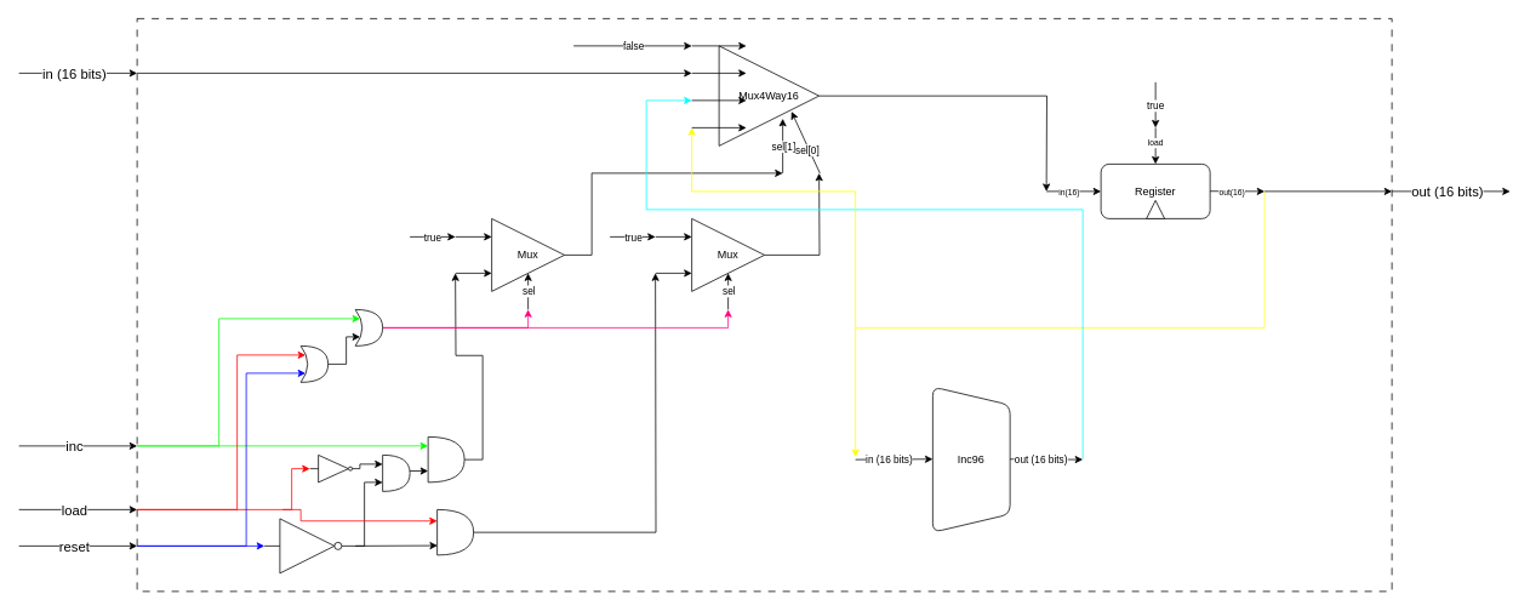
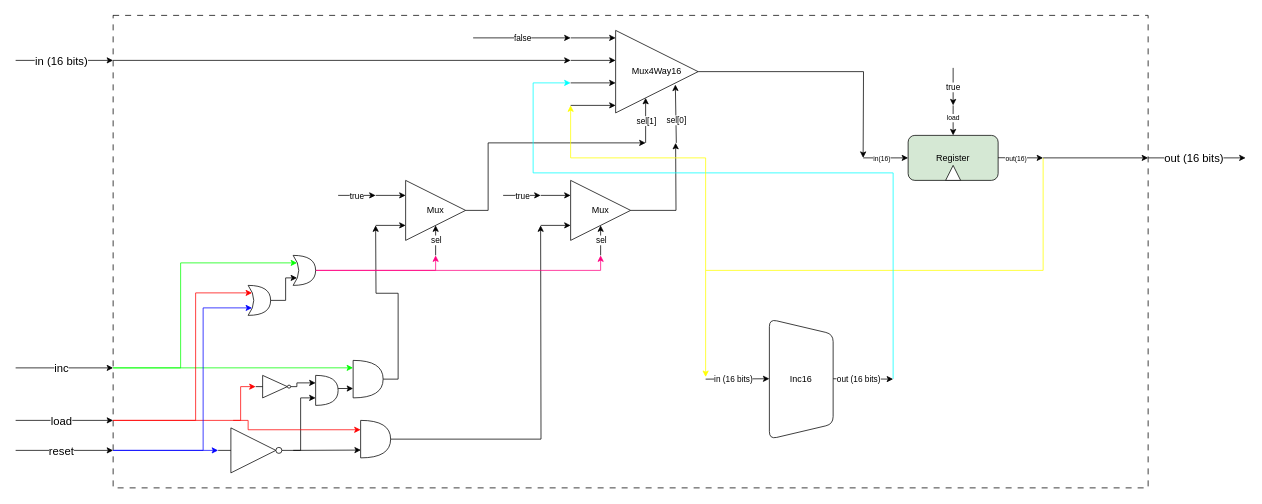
  <mxCell id="0" />
  <mxCell id="1" parent="0" />
  <mxCell id="2" value="" style="rounded=0;whiteSpace=wrap;html=1;fillColor=none;dashed=1;dashPattern=8 8;" vertex="1" parent="1"><mxGeometry x="150" y="20" width="1380" height="630" as="geometry" /></mxCell>
  <mxCell id="3" value="" style="group" parent="1" vertex="1" connectable="0"><mxGeometry x="1150" y="140" width="240" height="100" as="geometry" /></mxCell>
- <mxCell id="4" value="Register" style="rounded=1;whiteSpace=wrap;html=1;" parent="3" vertex="1"><mxGeometry x="60" y="40" width="120" height="60" as="geometry" /></mxCell>
+ <mxCell id="4" value="Register" style="rounded=1;whiteSpace=wrap;html=1;fillColor=#d5e8d4;" parent="3" vertex="1"><mxGeometry x="60" y="40" width="120" height="60" as="geometry" /></mxCell>
  <mxCell id="5" value="" style="endArrow=classic;html=1;rounded=0;entryX=0;entryY=0.5;entryDx=0;entryDy=0;" parent="3" target="4" edge="1"><mxGeometry width="50" height="50" relative="1" as="geometry"><mxPoint y="70" as="sourcePoint" /><mxPoint x="20" y="60" as="targetPoint" /></mxGeometry></mxCell>
  <mxCell id="6" value="in(16)" style="edgeLabel;html=1;align=center;verticalAlign=middle;resizable=0;points=[];fontSize=9;" parent="5" vertex="1" connectable="0"><mxGeometry x="-0.197" y="-1" relative="1" as="geometry"><mxPoint as="offset" /></mxGeometry></mxCell>
  <mxCell id="7" value="" style="endArrow=classic;html=1;rounded=0;" parent="3" edge="1"><mxGeometry width="50" height="50" relative="1" as="geometry"><mxPoint x="180" y="69.8" as="sourcePoint" /><mxPoint x="240" y="70" as="targetPoint" /></mxGeometry></mxCell>
  <mxCell id="8" value="out(16)" style="edgeLabel;html=1;align=center;verticalAlign=middle;resizable=0;points=[];fontSize=9;" parent="7" vertex="1" connectable="0"><mxGeometry x="-0.197" y="-1" relative="1" as="geometry"><mxPoint as="offset" /></mxGeometry></mxCell>
  <mxCell id="9" value="" style="triangle;whiteSpace=wrap;html=1;direction=north;" parent="3" vertex="1"><mxGeometry x="110" y="80" width="20" height="20" as="geometry" /></mxCell>
  <mxCell id="10" value="" style="endArrow=classic;html=1;rounded=0;entryX=0;entryY=0.5;entryDx=0;entryDy=0;" parent="3" edge="1"><mxGeometry width="50" height="50" relative="1" as="geometry"><mxPoint x="120" as="sourcePoint" /><mxPoint x="120" y="40" as="targetPoint" /></mxGeometry></mxCell>
  <mxCell id="11" value="load" style="edgeLabel;html=1;align=center;verticalAlign=middle;resizable=0;points=[];fontSize=9;" parent="10" vertex="1" connectable="0"><mxGeometry x="-0.197" y="-1" relative="1" as="geometry"><mxPoint as="offset" /></mxGeometry></mxCell>
  <mxCell id="12" value="" style="group" parent="1" vertex="1" connectable="0"><mxGeometry x="940" y="425" width="250" height="160" as="geometry" /></mxCell>
- <mxCell id="13" value="Inc96" style="shape=trapezoid;perimeter=trapezoidPerimeter;whiteSpace=wrap;html=1;fixedSize=1;direction=south;rounded=1;" parent="12" vertex="1"><mxGeometry x="85" width="85" height="160" as="geometry" /></mxCell>
+ <mxCell id="13" value="Inc16" style="shape=trapezoid;perimeter=trapezoidPerimeter;whiteSpace=wrap;html=1;fixedSize=1;direction=south;rounded=1;" parent="12" vertex="1"><mxGeometry x="85" width="85" height="160" as="geometry" /></mxCell>
  <mxCell id="14" value="" style="endArrow=classic;html=1;rounded=0;" parent="12" edge="1"><mxGeometry width="50" height="50" relative="1" as="geometry"><mxPoint y="80" as="sourcePoint" /><mxPoint x="85" y="79.5" as="targetPoint" /></mxGeometry></mxCell>
  <mxCell id="15" value="in (16 bits)" style="edgeLabel;html=1;align=center;verticalAlign=middle;resizable=0;points=[];" parent="14" vertex="1" connectable="0"><mxGeometry x="-0.139" relative="1" as="geometry"><mxPoint as="offset" /></mxGeometry></mxCell>
  <mxCell id="16" value="" style="endArrow=classic;html=1;rounded=0;" parent="12" edge="1"><mxGeometry width="50" height="50" relative="1" as="geometry"><mxPoint x="170" y="79.5" as="sourcePoint" /><mxPoint x="250" y="80" as="targetPoint" /></mxGeometry></mxCell>
  <mxCell id="17" value="out (16 bits)" style="edgeLabel;html=1;align=center;verticalAlign=middle;resizable=0;points=[];" parent="16" vertex="1" connectable="0"><mxGeometry x="-0.139" relative="1" as="geometry"><mxPoint as="offset" /></mxGeometry></mxCell>
  <mxCell id="18" value="" style="endArrow=classic;html=1;rounded=0;" parent="1" edge="1"><mxGeometry width="50" height="50" relative="1" as="geometry"><mxPoint x="20" y="80" as="sourcePoint" /><mxPoint x="150" y="80" as="targetPoint" /></mxGeometry></mxCell>
  <mxCell id="19" value="&lt;font style=&quot;font-size: 15px;&quot;&gt;in (16 bits)&lt;/font&gt;" style="edgeLabel;html=1;align=center;verticalAlign=middle;resizable=0;points=[];" parent="18" vertex="1" connectable="0"><mxGeometry x="0.021" y="1" relative="1" as="geometry"><mxPoint x="-6" as="offset" /></mxGeometry></mxCell>
  <mxCell id="20" value="" style="endArrow=classic;html=1;rounded=0;" parent="1" edge="1"><mxGeometry width="50" height="50" relative="1" as="geometry"><mxPoint x="1530" y="210" as="sourcePoint" /><mxPoint x="1660" y="210" as="targetPoint" /></mxGeometry></mxCell>
  <mxCell id="21" value="&lt;font style=&quot;font-size: 15px;&quot;&gt;out (16 bits)&lt;/font&gt;" style="edgeLabel;html=1;align=center;verticalAlign=middle;resizable=0;points=[];" parent="20" vertex="1" connectable="0"><mxGeometry x="0.021" y="1" relative="1" as="geometry"><mxPoint x="-6" as="offset" /></mxGeometry></mxCell>
  <mxCell id="22" value="" style="endArrow=classic;html=1;rounded=0;" parent="1" edge="1"><mxGeometry width="50" height="50" relative="1" as="geometry"><mxPoint x="20" y="490" as="sourcePoint" /><mxPoint x="150" y="490" as="targetPoint" /></mxGeometry></mxCell>
  <mxCell id="23" value="&lt;font style=&quot;font-size: 15px;&quot;&gt;inc&lt;/font&gt;" style="edgeLabel;html=1;align=center;verticalAlign=middle;resizable=0;points=[];" parent="22" vertex="1" connectable="0"><mxGeometry x="0.021" y="1" relative="1" as="geometry"><mxPoint x="-6" as="offset" /></mxGeometry></mxCell>
  <mxCell id="24" value="" style="endArrow=classic;html=1;rounded=0;" parent="1" edge="1"><mxGeometry width="50" height="50" relative="1" as="geometry"><mxPoint x="20" y="600" as="sourcePoint" /><mxPoint x="150" y="600" as="targetPoint" /></mxGeometry></mxCell>
  <mxCell id="25" value="&lt;font style=&quot;font-size: 15px;&quot;&gt;reset&lt;/font&gt;" style="edgeLabel;html=1;align=center;verticalAlign=middle;resizable=0;points=[];" parent="24" vertex="1" connectable="0"><mxGeometry x="0.021" y="1" relative="1" as="geometry"><mxPoint x="-6" as="offset" /></mxGeometry></mxCell>
  <mxCell id="26" value="" style="endArrow=classic;html=1;rounded=0;" parent="1" edge="1"><mxGeometry width="50" height="50" relative="1" as="geometry"><mxPoint x="20" y="560" as="sourcePoint" /><mxPoint x="150" y="560" as="targetPoint" /></mxGeometry></mxCell>
  <mxCell id="27" value="&lt;font style=&quot;font-size: 15px;&quot;&gt;load&lt;/font&gt;" style="edgeLabel;html=1;align=center;verticalAlign=middle;resizable=0;points=[];" parent="26" vertex="1" connectable="0"><mxGeometry x="0.021" y="1" relative="1" as="geometry"><mxPoint x="-6" as="offset" /></mxGeometry></mxCell>
  <mxCell id="28" value="" style="group" parent="1" vertex="1" connectable="0"><mxGeometry x="760" y="40" width="170" height="150" as="geometry" /></mxCell>
  <mxCell id="29" style="edgeStyle=orthogonalEdgeStyle;rounded=0;orthogonalLoop=1;jettySize=auto;html=1;" edge="1" parent="28" source="30"><mxGeometry relative="1" as="geometry"><mxPoint x="390" y="170" as="targetPoint" /></mxGeometry></mxCell>
- <mxCell id="30" value="Mux4Way16" style="triangle;whiteSpace=wrap;html=1;container=0;" parent="28" vertex="1"><mxGeometry x="30" y="10" width="110" height="110" as="geometry" /></mxCell>
+ <mxCell id="30" value="Mux4Way16" style="triangle;whiteSpace=wrap;html=1;container=0;" parent="28" vertex="1"><mxGeometry x="60" width="110" height="110" as="geometry" /></mxCell>
  <mxCell id="31" value="" style="endArrow=classic;html=1;rounded=0;entryX=0;entryY=0.25;entryDx=0;entryDy=0;" parent="28" edge="1"><mxGeometry width="50" height="50" relative="1" as="geometry"><mxPoint y="10" as="sourcePoint" /><mxPoint x="60" y="10" as="targetPoint" /></mxGeometry></mxCell>
  <mxCell id="32" value="" style="endArrow=classic;html=1;rounded=0;entryX=0;entryY=0.25;entryDx=0;entryDy=0;" parent="28" edge="1"><mxGeometry width="50" height="50" relative="1" as="geometry"><mxPoint y="40" as="sourcePoint" /><mxPoint x="60" y="40" as="targetPoint" /></mxGeometry></mxCell>
  <mxCell id="33" value="" style="endArrow=classic;html=1;rounded=0;entryX=0;entryY=0.25;entryDx=0;entryDy=0;" parent="28" edge="1"><mxGeometry width="50" height="50" relative="1" as="geometry"><mxPoint y="70" as="sourcePoint" /><mxPoint x="60" y="70" as="targetPoint" /></mxGeometry></mxCell>
  <mxCell id="34" value="" style="endArrow=classic;html=1;rounded=0;entryX=0;entryY=0.25;entryDx=0;entryDy=0;" parent="28" edge="1"><mxGeometry width="50" height="50" relative="1" as="geometry"><mxPoint y="100" as="sourcePoint" /><mxPoint x="60" y="100" as="targetPoint" /></mxGeometry></mxCell>
  <mxCell id="35" value="" style="endArrow=classic;html=1;rounded=0;" parent="28" edge="1"><mxGeometry width="50" height="50" relative="1" as="geometry"><mxPoint x="100" y="150" as="sourcePoint" /><mxPoint x="100" y="90" as="targetPoint" /></mxGeometry></mxCell>
  <mxCell id="36" value="sel[1]" style="edgeLabel;html=1;align=center;verticalAlign=middle;resizable=0;points=[];container=0;" parent="35" vertex="1" connectable="0"><mxGeometry x="0.053" relative="1" as="geometry"><mxPoint y="2" as="offset" /></mxGeometry></mxCell>
  <mxCell id="37" value="" style="endArrow=classic;html=1;rounded=0;entryX=0.724;entryY=0.657;entryDx=0;entryDy=0;entryPerimeter=0;" parent="28" target="30" edge="1"><mxGeometry width="50" height="50" relative="1" as="geometry"><mxPoint x="140.92" y="150" as="sourcePoint" /><mxPoint x="140.0" y="79.86" as="targetPoint" /></mxGeometry></mxCell>
  <mxCell id="38" value="sel[0]" style="edgeLabel;html=1;align=center;verticalAlign=middle;resizable=0;points=[];container=0;" parent="37" vertex="1" connectable="0"><mxGeometry x="-0.052" y="-1" relative="1" as="geometry"><mxPoint x="-1" y="7" as="offset" /></mxGeometry></mxCell>
  <mxCell id="39" value="" style="endArrow=classic;html=1;rounded=0;" parent="1" edge="1"><mxGeometry width="50" height="50" relative="1" as="geometry"><mxPoint x="150" y="80" as="sourcePoint" /><mxPoint x="760" y="80" as="targetPoint" /></mxGeometry></mxCell>
  <mxCell id="40" value="" style="endArrow=classic;html=1;rounded=0;" parent="1" edge="1"><mxGeometry width="50" height="50" relative="1" as="geometry"><mxPoint x="630" y="50" as="sourcePoint" /><mxPoint x="760" y="50" as="targetPoint" /></mxGeometry></mxCell>
  <mxCell id="41" value="false" style="edgeLabel;html=1;align=center;verticalAlign=middle;resizable=0;points=[];" vertex="1" connectable="0" parent="40"><mxGeometry x="-0.002" relative="1" as="geometry"><mxPoint as="offset" /></mxGeometry></mxCell>
  <mxCell id="42" value="" style="endArrow=classic;html=1;rounded=0;entryX=0;entryY=0.5;entryDx=0;entryDy=0;entryPerimeter=0;strokeColor=#0000FF;" edge="1" parent="1" target="43"><mxGeometry width="50" height="50" relative="1" as="geometry"><mxPoint x="150" y="600" as="sourcePoint" /><mxPoint x="400" y="600" as="targetPoint" /></mxGeometry></mxCell>
  <mxCell id="43" value="" style="verticalLabelPosition=bottom;shadow=0;dashed=0;align=center;html=1;verticalAlign=top;shape=mxgraph.electrical.logic_gates.inverter_2" vertex="1" parent="1"><mxGeometry x="290" y="570" width="100" height="60" as="geometry" /></mxCell>
  <mxCell id="44" style="edgeStyle=orthogonalEdgeStyle;rounded=0;orthogonalLoop=1;jettySize=auto;html=1;" edge="1" parent="1" source="45"><mxGeometry relative="1" as="geometry"><mxPoint x="720" y="300" as="targetPoint" /></mxGeometry></mxCell>
  <mxCell id="45" value="" style="shape=or;whiteSpace=wrap;html=1;" vertex="1" parent="1"><mxGeometry x="480" y="560" width="40" height="50" as="geometry" /></mxCell>
  <mxCell id="46" value="" style="endArrow=classic;html=1;rounded=0;exitX=1;exitY=0.5;exitDx=0;exitDy=0;exitPerimeter=0;entryX=0.008;entryY=0.792;entryDx=0;entryDy=0;entryPerimeter=0;" edge="1" parent="1" source="43" target="45"><mxGeometry width="50" height="50" relative="1" as="geometry"><mxPoint x="430" y="550" as="sourcePoint" /><mxPoint x="480" y="500" as="targetPoint" /></mxGeometry></mxCell>
  <mxCell id="47" value="" style="endArrow=classic;html=1;rounded=0;exitX=1;exitY=0.5;exitDx=0;exitDy=0;exitPerimeter=0;entryX=0;entryY=0.75;entryDx=0;entryDy=0;entryPerimeter=0;edgeStyle=orthogonalEdgeStyle;" edge="1" parent="1" source="43" target="88"><mxGeometry width="50" height="50" relative="1" as="geometry"><mxPoint x="370" y="579.5" as="sourcePoint" /><mxPoint x="425.25" y="530" as="targetPoint" /><Array as="points"><mxPoint x="400" y="600" /><mxPoint x="400" y="530" /></Array></mxGeometry></mxCell>
  <mxCell id="48" style="edgeStyle=orthogonalEdgeStyle;rounded=0;orthogonalLoop=1;jettySize=auto;html=1;exitX=1;exitY=0.5;exitDx=0;exitDy=0;exitPerimeter=0;" edge="1" parent="1" source="49"><mxGeometry relative="1" as="geometry"><mxPoint x="500" y="300" as="targetPoint" /></mxGeometry></mxCell>
  <mxCell id="49" value="" style="shape=or;whiteSpace=wrap;html=1;" vertex="1" parent="1"><mxGeometry x="470" y="480" width="40" height="50" as="geometry" /></mxCell>
  <mxCell id="50" value="" style="endArrow=classic;html=1;rounded=0;entryX=-0.002;entryY=0.199;entryDx=0;entryDy=0;entryPerimeter=0;strokeColor=#00FF00;" edge="1" parent="1" target="49"><mxGeometry width="50" height="50" relative="1" as="geometry"><mxPoint x="150" y="490" as="sourcePoint" /><mxPoint x="280" y="490" as="targetPoint" /></mxGeometry></mxCell>
  <mxCell id="51" value="" style="endArrow=classic;html=1;rounded=0;entryX=0;entryY=0.25;entryDx=0;entryDy=0;entryPerimeter=0;edgeStyle=orthogonalEdgeStyle;strokeColor=#FF0000;" edge="1" parent="1" target="45"><mxGeometry width="50" height="50" relative="1" as="geometry"><mxPoint x="150" y="561" as="sourcePoint" /><mxPoint x="420" y="560" as="targetPoint" /><Array as="points"><mxPoint x="150" y="560" /><mxPoint x="330" y="560" /><mxPoint x="330" y="573" /></Array></mxGeometry></mxCell>
  <mxCell id="52" value="" style="group" vertex="1" connectable="0" parent="1"><mxGeometry x="720" y="240" width="120" height="100" as="geometry" /></mxCell>
  <mxCell id="53" style="edgeStyle=orthogonalEdgeStyle;rounded=0;orthogonalLoop=1;jettySize=auto;html=1;" edge="1" parent="52" source="54"><mxGeometry relative="1" as="geometry"><mxPoint x="180" y="-50" as="targetPoint" /></mxGeometry></mxCell>
  <mxCell id="54" value="Mux" style="triangle;whiteSpace=wrap;html=1;" vertex="1" parent="52"><mxGeometry x="40" width="80" height="80" as="geometry" /></mxCell>
  <mxCell id="55" value="" style="endArrow=classic;html=1;rounded=0;entryX=0.5;entryY=1;entryDx=0;entryDy=0;" edge="1" parent="52" target="54"><mxGeometry width="50" height="50" relative="1" as="geometry"><mxPoint x="80" y="100" as="sourcePoint" /><mxPoint x="130" y="90" as="targetPoint" /></mxGeometry></mxCell>
  <mxCell id="56" value="sel" style="edgeLabel;html=1;align=center;verticalAlign=middle;resizable=0;points=[];" vertex="1" connectable="0" parent="55"><mxGeometry x="0.026" relative="1" as="geometry"><mxPoint as="offset" /></mxGeometry></mxCell>
  <mxCell id="57" value="" style="endArrow=classic;html=1;rounded=0;entryX=0;entryY=0.25;entryDx=0;entryDy=0;" edge="1" parent="52" target="54"><mxGeometry width="50" height="50" relative="1" as="geometry"><mxPoint y="20" as="sourcePoint" /><mxPoint x="80" y="60" as="targetPoint" /></mxGeometry></mxCell>
  <mxCell id="58" value="" style="endArrow=classic;html=1;rounded=0;entryX=0;entryY=0.25;entryDx=0;entryDy=0;" edge="1" parent="52"><mxGeometry width="50" height="50" relative="1" as="geometry"><mxPoint y="60" as="sourcePoint" /><mxPoint x="40" y="60" as="targetPoint" /></mxGeometry></mxCell>
  <mxCell id="59" value="" style="group" vertex="1" connectable="0" parent="1"><mxGeometry x="500" y="240" width="120" height="100" as="geometry" /></mxCell>
  <mxCell id="60" value="Mux" style="triangle;whiteSpace=wrap;html=1;" vertex="1" parent="59"><mxGeometry x="40" width="80" height="80" as="geometry" /></mxCell>
  <mxCell id="61" value="" style="endArrow=classic;html=1;rounded=0;entryX=0.5;entryY=1;entryDx=0;entryDy=0;" edge="1" parent="59" target="60"><mxGeometry width="50" height="50" relative="1" as="geometry"><mxPoint x="80" y="100" as="sourcePoint" /><mxPoint x="130" y="90" as="targetPoint" /></mxGeometry></mxCell>
  <mxCell id="62" value="sel" style="edgeLabel;html=1;align=center;verticalAlign=middle;resizable=0;points=[];" vertex="1" connectable="0" parent="61"><mxGeometry x="0.026" relative="1" as="geometry"><mxPoint as="offset" /></mxGeometry></mxCell>
  <mxCell id="63" value="" style="endArrow=classic;html=1;rounded=0;entryX=0;entryY=0.25;entryDx=0;entryDy=0;" edge="1" parent="59" target="60"><mxGeometry width="50" height="50" relative="1" as="geometry"><mxPoint y="20" as="sourcePoint" /><mxPoint x="80" y="60" as="targetPoint" /></mxGeometry></mxCell>
  <mxCell id="64" value="" style="endArrow=classic;html=1;rounded=0;entryX=0;entryY=0.25;entryDx=0;entryDy=0;" edge="1" parent="59"><mxGeometry width="50" height="50" relative="1" as="geometry"><mxPoint y="60" as="sourcePoint" /><mxPoint x="40" y="60" as="targetPoint" /></mxGeometry></mxCell>
  <mxCell id="65" style="edgeStyle=orthogonalEdgeStyle;rounded=0;orthogonalLoop=1;jettySize=auto;html=1;strokeColor=#FF0080;" edge="1" parent="1" source="67"><mxGeometry relative="1" as="geometry"><mxPoint x="580" y="340" as="targetPoint" /><Array as="points"><mxPoint x="580" y="360" /></Array></mxGeometry></mxCell>
  <mxCell id="66" style="edgeStyle=orthogonalEdgeStyle;rounded=0;orthogonalLoop=1;jettySize=auto;html=1;strokeColor=#FF0080;" edge="1" parent="1" source="67"><mxGeometry relative="1" as="geometry"><mxPoint x="800" y="340" as="targetPoint" /><Array as="points"><mxPoint x="800" y="360" /></Array></mxGeometry></mxCell>
  <mxCell id="67" value="" style="shape=xor;whiteSpace=wrap;html=1;" vertex="1" parent="1"><mxGeometry x="390" y="340" width="30" height="40" as="geometry" /></mxCell>
  <mxCell id="68" value="" style="shape=xor;whiteSpace=wrap;html=1;" vertex="1" parent="1"><mxGeometry x="330" y="380" width="30" height="40" as="geometry" /></mxCell>
  <mxCell id="69" value="" style="endArrow=classic;html=1;rounded=0;entryX=0.175;entryY=0.75;entryDx=0;entryDy=0;entryPerimeter=0;edgeStyle=orthogonalEdgeStyle;strokeColor=#0000FF;" edge="1" parent="1" target="68"><mxGeometry width="50" height="50" relative="1" as="geometry"><mxPoint x="150" y="600" as="sourcePoint" /><mxPoint x="280" y="599.58" as="targetPoint" /><Array as="points"><mxPoint x="270" y="600" /><mxPoint x="270" y="410" /></Array></mxGeometry></mxCell>
  <mxCell id="70" value="" style="endArrow=classic;html=1;rounded=0;entryX=0.175;entryY=0.25;entryDx=0;entryDy=0;entryPerimeter=0;edgeStyle=orthogonalEdgeStyle;strokeColor=#FF0000;" edge="1" parent="1" target="68"><mxGeometry width="50" height="50" relative="1" as="geometry"><mxPoint x="150" y="560" as="sourcePoint" /><mxPoint x="315" y="370.42" as="targetPoint" /><Array as="points"><mxPoint x="260" y="560" /><mxPoint x="260" y="390" /></Array></mxGeometry></mxCell>
  <mxCell id="71" style="edgeStyle=orthogonalEdgeStyle;rounded=0;orthogonalLoop=1;jettySize=auto;html=1;entryX=0.175;entryY=0.75;entryDx=0;entryDy=0;entryPerimeter=0;" edge="1" parent="1" source="68" target="67"><mxGeometry relative="1" as="geometry" /></mxCell>
  <mxCell id="72" value="" style="endArrow=classic;html=1;rounded=0;entryX=0.175;entryY=0.25;entryDx=0;entryDy=0;entryPerimeter=0;edgeStyle=orthogonalEdgeStyle;strokeColor=#00FF00;" edge="1" parent="1" target="67"><mxGeometry width="50" height="50" relative="1" as="geometry"><mxPoint x="150" y="490" as="sourcePoint" /><mxPoint x="330" y="320" as="targetPoint" /><Array as="points"><mxPoint x="240" y="490" /><mxPoint x="240" y="350" /></Array></mxGeometry></mxCell>
  <mxCell id="73" value="" style="endArrow=classic;html=1;rounded=0;" edge="1" parent="1"><mxGeometry width="50" height="50" relative="1" as="geometry"><mxPoint x="450" y="260" as="sourcePoint" /><mxPoint x="500" y="260" as="targetPoint" /></mxGeometry></mxCell>
  <mxCell id="74" value="true" style="edgeLabel;html=1;align=center;verticalAlign=middle;resizable=0;points=[];" vertex="1" connectable="0" parent="73"><mxGeometry x="-0.05" relative="1" as="geometry"><mxPoint as="offset" /></mxGeometry></mxCell>
  <mxCell id="75" value="" style="endArrow=classic;html=1;rounded=0;" edge="1" parent="1"><mxGeometry width="50" height="50" relative="1" as="geometry"><mxPoint x="670" y="260" as="sourcePoint" /><mxPoint x="720" y="260" as="targetPoint" /></mxGeometry></mxCell>
  <mxCell id="76" value="true" style="edgeLabel;html=1;align=center;verticalAlign=middle;resizable=0;points=[];" vertex="1" connectable="0" parent="75"><mxGeometry x="-0.018" relative="1" as="geometry"><mxPoint as="offset" /></mxGeometry></mxCell>
  <mxCell id="77" value="" style="endArrow=classic;html=1;rounded=0;exitX=1;exitY=0.5;exitDx=0;exitDy=0;edgeStyle=orthogonalEdgeStyle;" edge="1" parent="1" source="60"><mxGeometry width="50" height="50" relative="1" as="geometry"><mxPoint x="750" y="260" as="sourcePoint" /><mxPoint x="860" y="190" as="targetPoint" /><Array as="points"><mxPoint x="650" y="280" /><mxPoint x="650" y="190" /></Array></mxGeometry></mxCell>
  <mxCell id="78" value="" style="endArrow=classic;html=1;rounded=0;edgeStyle=orthogonalEdgeStyle;strokeColor=#FFFF00;" edge="1" parent="1"><mxGeometry width="50" height="50" relative="1" as="geometry"><mxPoint x="1390" y="210" as="sourcePoint" /><mxPoint x="940" y="502.113" as="targetPoint" /><Array as="points"><mxPoint x="1390" y="360" /><mxPoint x="940" y="360" /></Array></mxGeometry></mxCell>
  <mxCell id="79" value="" style="endArrow=classic;html=1;rounded=0;edgeStyle=orthogonalEdgeStyle;strokeColor=#00FFFF;" edge="1" parent="1"><mxGeometry width="50" height="50" relative="1" as="geometry"><mxPoint x="1190" y="504.72" as="sourcePoint" /><mxPoint x="760" y="110" as="targetPoint" /><Array as="points"><mxPoint x="1190" y="230" /><mxPoint x="710" y="230" /><mxPoint x="710" y="110" /></Array></mxGeometry></mxCell>
  <mxCell id="80" value="" style="endArrow=classic;html=1;rounded=0;edgeStyle=orthogonalEdgeStyle;strokeColor=#FFFF00;" edge="1" parent="1"><mxGeometry width="50" height="50" relative="1" as="geometry"><mxPoint x="940" y="360" as="sourcePoint" /><mxPoint x="760" y="140" as="targetPoint" /><Array as="points"><mxPoint x="940" y="210" /><mxPoint x="760" y="210" /></Array></mxGeometry></mxCell>
  <mxCell id="81" value="" style="endArrow=classic;html=1;rounded=0;" edge="1" parent="1"><mxGeometry width="50" height="50" relative="1" as="geometry"><mxPoint x="1270" y="90" as="sourcePoint" /><mxPoint x="1270" y="140" as="targetPoint" /></mxGeometry></mxCell>
  <mxCell id="82" value="true" style="edgeLabel;html=1;align=center;verticalAlign=middle;resizable=0;points=[];" vertex="1" connectable="0" parent="81"><mxGeometry x="-0.008" y="-1" relative="1" as="geometry"><mxPoint as="offset" /></mxGeometry></mxCell>
  <mxCell id="83" value="" style="endArrow=classic;html=1;rounded=0;" edge="1" parent="1"><mxGeometry width="50" height="50" relative="1" as="geometry"><mxPoint x="1390" y="210" as="sourcePoint" /><mxPoint x="1530" y="210" as="targetPoint" /></mxGeometry></mxCell>
  <mxCell id="84" value="" style="verticalLabelPosition=bottom;shadow=0;dashed=0;align=center;html=1;verticalAlign=top;shape=mxgraph.electrical.logic_gates.inverter_2" vertex="1" parent="1"><mxGeometry x="340" y="500" width="55" height="30" as="geometry" /></mxCell>
  <mxCell id="85" style="edgeStyle=orthogonalEdgeStyle;rounded=0;orthogonalLoop=1;jettySize=auto;html=1;entryX=0;entryY=0.75;entryDx=0;entryDy=0;entryPerimeter=0;" edge="1" parent="1" target="49"><mxGeometry relative="1" as="geometry"><mxPoint x="450" y="518" as="sourcePoint" /><Array as="points"><mxPoint x="470" y="518" /></Array></mxGeometry></mxCell>
  <mxCell id="86" style="edgeStyle=orthogonalEdgeStyle;rounded=0;orthogonalLoop=1;jettySize=auto;html=1;entryX=0;entryY=0.25;entryDx=0;entryDy=0;entryPerimeter=0;exitX=1;exitY=0.5;exitDx=0;exitDy=0;exitPerimeter=0;" edge="1" parent="1" source="84" target="88"><mxGeometry relative="1" as="geometry"><mxPoint x="425.25" y="510" as="targetPoint" /><Array as="points"><mxPoint x="395" y="510" /></Array></mxGeometry></mxCell>
  <mxCell id="87" value="" style="endArrow=classic;html=1;rounded=0;entryX=0;entryY=0.5;entryDx=0;entryDy=0;entryPerimeter=0;edgeStyle=orthogonalEdgeStyle;strokeColor=#FF0000;" edge="1" parent="1" target="84"><mxGeometry width="50" height="50" relative="1" as="geometry"><mxPoint x="310" y="560" as="sourcePoint" /><mxPoint x="310" y="510" as="targetPoint" /><Array as="points"><mxPoint x="320" y="560" /><mxPoint x="320" y="515" /></Array></mxGeometry></mxCell>
  <mxCell id="88" value="" style="shape=or;whiteSpace=wrap;html=1;" vertex="1" parent="1"><mxGeometry x="420" y="500" width="30" height="40" as="geometry" /></mxCell>
